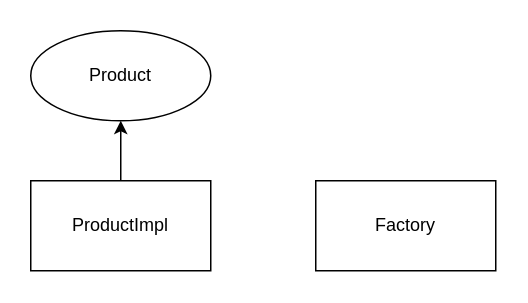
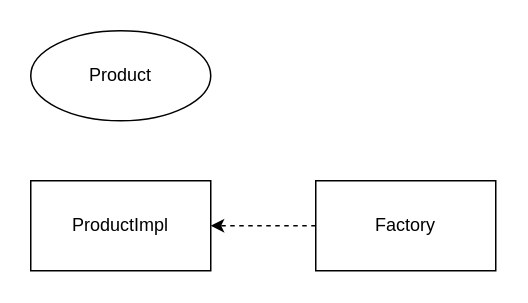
  <mxCell id="0" />
  <mxCell id="1" parent="0" />
  <mxCell id="2" value="Product" style="ellipse;whiteSpace=wrap;html=1;" vertex="1" parent="1"><mxGeometry x="20" y="20" width="120" height="60" as="geometry" /></mxCell>
- <mxCell id="3" style="edgeStyle=orthogonalEdgeStyle;rounded=0;orthogonalLoop=1;jettySize=auto;html=1;exitX=0.5;exitY=0;exitDx=0;exitDy=0;" edge="1" parent="1" source="4" target="2"><mxGeometry relative="1" as="geometry" /></mxCell>
  <mxCell id="4" value="ProductImpl" style="whiteSpace=wrap;html=1;" vertex="1" parent="1"><mxGeometry x="20" y="120" width="120" height="60" as="geometry" /></mxCell>
+ <mxCell id="5" style="edgeStyle=orthogonalEdgeStyle;rounded=0;orthogonalLoop=1;jettySize=auto;html=1;exitX=0;exitY=0.5;exitDx=0;exitDy=0;entryX=1;entryY=0.5;entryDx=0;entryDy=0;dashed=1;" edge="1" parent="1" source="6" target="4"><mxGeometry relative="1" as="geometry" /></mxCell>
  <mxCell id="6" value="Factory" style="whiteSpace=wrap;html=1;" vertex="1" parent="1"><mxGeometry x="210" y="120" width="120" height="60" as="geometry" /></mxCell>
